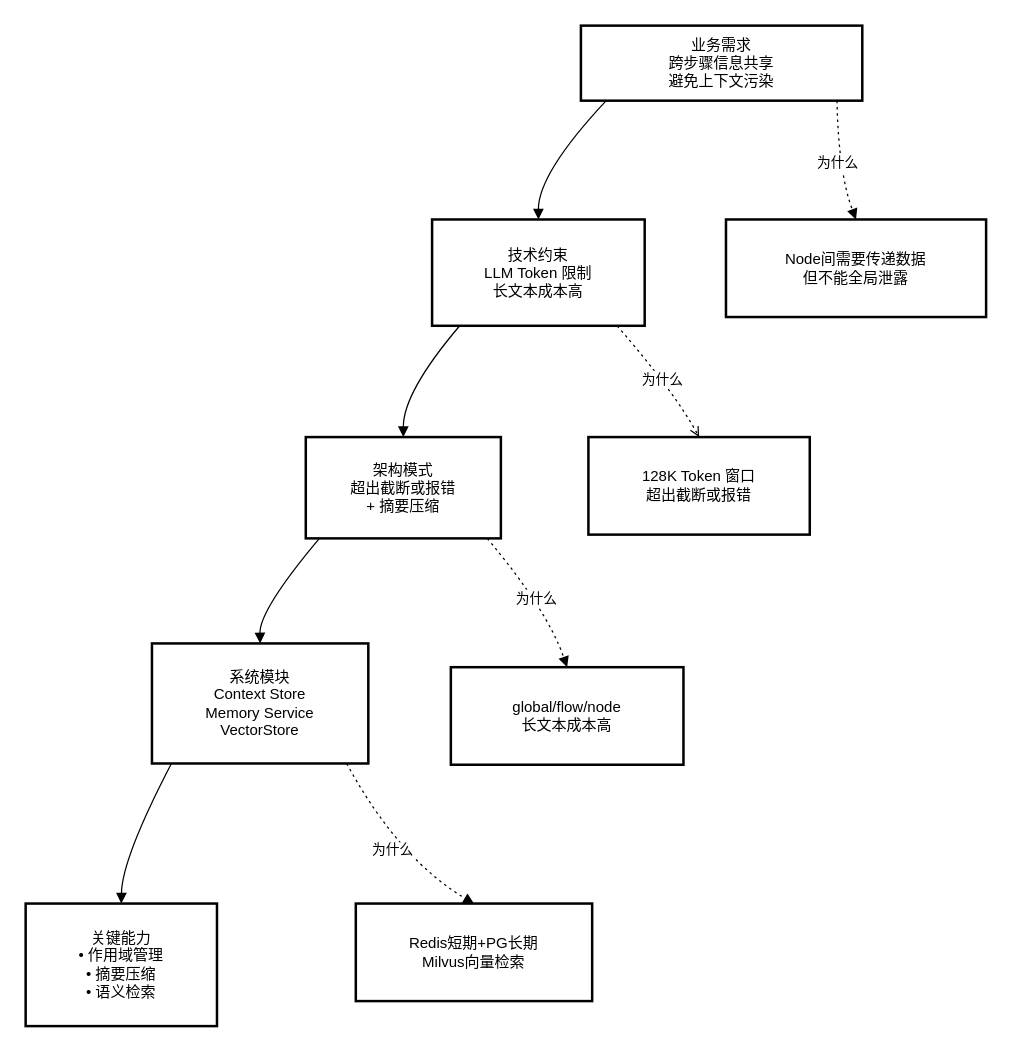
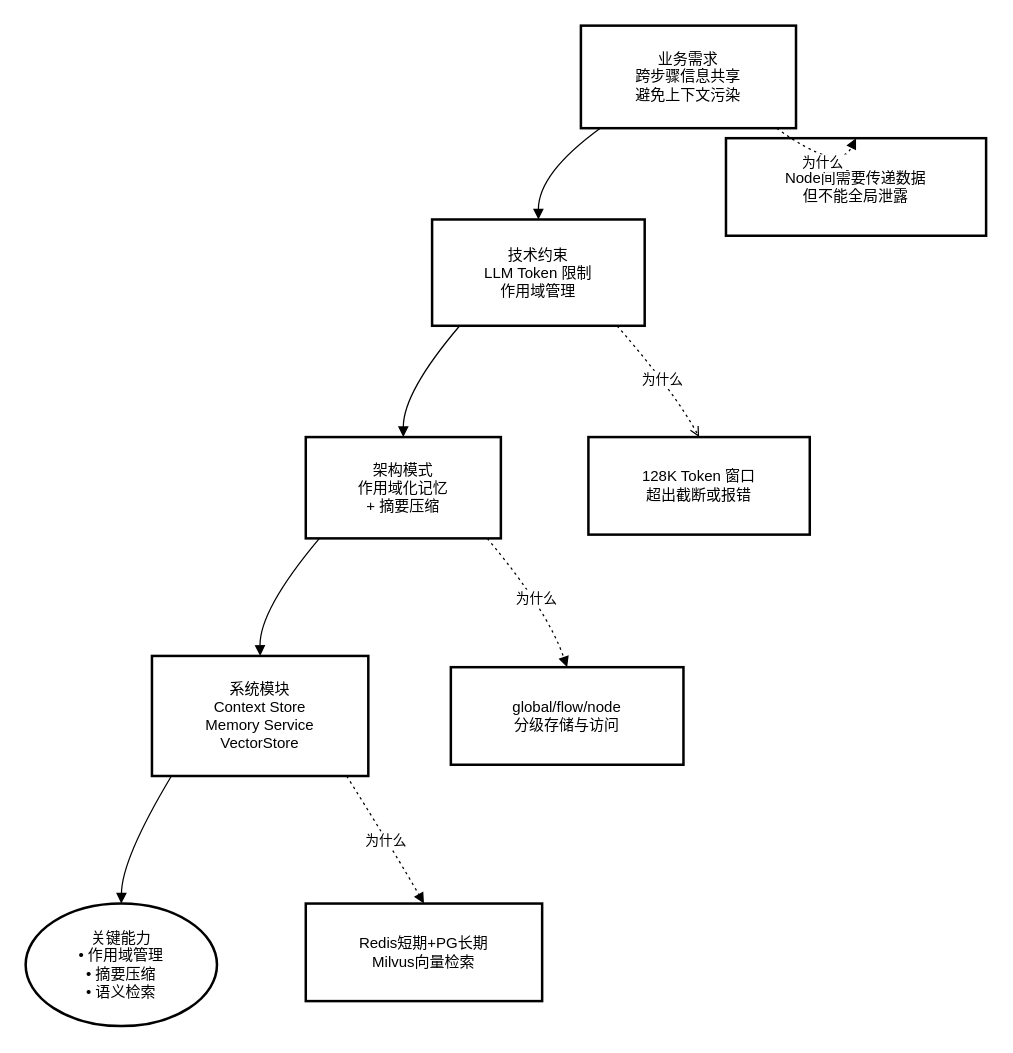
  <mxCell id="0" />
  <mxCell id="1" parent="0" />
- <mxCell id="2" value="业务需求&#10;跨步骤信息共享&#10;避免上下文污染" style="whiteSpace=wrap;strokeWidth=2;" vertex="1" parent="1"><mxGeometry x="464" y="20" width="225" height="60" as="geometry" /></mxCell>
- <mxCell id="3" value="技术约束&#10;LLM Token 限制&#10;长文本成本高" style="whiteSpace=wrap;strokeWidth=2;" vertex="1" parent="1"><mxGeometry x="345" y="175" width="170" height="85" as="geometry" /></mxCell>
- <mxCell id="4" value="架构模式&#10;超出截断或报错&#10;+ 摘要压缩" style="whiteSpace=wrap;strokeWidth=2;" vertex="1" parent="1"><mxGeometry x="244" y="349" width="156" height="81" as="geometry" /></mxCell>
- <mxCell id="5" value="系统模块&#10;Context Store&#10;Memory Service&#10;VectorStore" style="whiteSpace=wrap;strokeWidth=2;" vertex="1" parent="1"><mxGeometry x="121" y="514" width="173" height="96" as="geometry" /></mxCell>
- <mxCell id="6" value="关键能力&#10;• 作用域管理&#10;• 摘要压缩&#10;• 语义检索" style="whiteSpace=wrap;strokeWidth=2;" vertex="1" parent="1"><mxGeometry x="20" y="722" width="153" height="98" as="geometry" /></mxCell>
- <mxCell id="7" value="Node间需要传递数据&#10;但不能全局泄露" style="whiteSpace=wrap;strokeWidth=2;" vertex="1" parent="1"><mxGeometry x="580" y="175" width="208" height="78" as="geometry" /></mxCell>
+ <mxCell id="2" value="业务需求&#10;跨步骤信息共享&#10;避免上下文污染" style="whiteSpace=wrap;strokeWidth=2;" vertex="1" parent="1"><mxGeometry x="464" y="20" width="172" height="82" as="geometry" /></mxCell>
+ <mxCell id="3" value="技术约束&#10;LLM Token 限制&#10;作用域管理" style="whiteSpace=wrap;strokeWidth=2;" vertex="1" parent="1"><mxGeometry x="345" y="175" width="170" height="85" as="geometry" /></mxCell>
+ <mxCell id="4" value="架构模式&#10;作用域化记忆&#10;+ 摘要压缩" style="whiteSpace=wrap;strokeWidth=2;" vertex="1" parent="1"><mxGeometry x="244" y="349" width="156" height="81" as="geometry" /></mxCell>
+ <mxCell id="5" value="系统模块&#10;Context Store&#10;Memory Service&#10;VectorStore" style="whiteSpace=wrap;strokeWidth=2;" vertex="1" parent="1"><mxGeometry x="121" y="524" width="173" height="96" as="geometry" /></mxCell>
+ <mxCell id="6" value="关键能力&#10;• 作用域管理&#10;• 摘要压缩&#10;• 语义检索" style="ellipse;whiteSpace=wrap;strokeWidth=2;" vertex="1" parent="1"><mxGeometry x="20" y="722" width="153" height="98" as="geometry" /></mxCell>
+ <mxCell id="7" value="Node间需要传递数据&#10;但不能全局泄露" style="whiteSpace=wrap;strokeWidth=2;" vertex="1" parent="1"><mxGeometry x="580" y="110" width="208" height="78" as="geometry" /></mxCell>
  <mxCell id="8" value="128K Token 窗口&#10;超出截断或报错" style="whiteSpace=wrap;strokeWidth=2;" vertex="1" parent="1"><mxGeometry x="470" y="349" width="177" height="78" as="geometry" /></mxCell>
- <mxCell id="9" value="global/flow/node&#10;长文本成本高" style="whiteSpace=wrap;strokeWidth=2;" vertex="1" parent="1"><mxGeometry x="360" y="533" width="186" height="78" as="geometry" /></mxCell>
- <mxCell id="10" value="Redis短期+PG长期&#10;Milvus向量检索" style="whiteSpace=wrap;strokeWidth=2;" vertex="1" parent="1"><mxGeometry x="284" y="722" width="189" height="78" as="geometry" /></mxCell>
+ <mxCell id="9" value="global/flow/node&#10;分级存储与访问" style="whiteSpace=wrap;strokeWidth=2;" vertex="1" parent="1"><mxGeometry x="360" y="533" width="186" height="78" as="geometry" /></mxCell>
+ <mxCell id="10" value="Redis短期+PG长期&#10;Milvus向量检索" style="whiteSpace=wrap;strokeWidth=2;" vertex="1" parent="1"><mxGeometry x="244" y="722" width="189" height="78" as="geometry" /></mxCell>
  <mxCell id="11" value="" style="curved=1;startArrow=none;endArrow=block;exitX=0.09;exitY=1;entryX=0.5;entryY=0;rounded=0;" edge="1" parent="1" source="2" target="3"><mxGeometry relative="1" as="geometry"><Array as="points"><mxPoint x="430" y="138" /></Array></mxGeometry></mxCell>
  <mxCell id="12" value="" style="curved=1;startArrow=none;endArrow=block;exitX=0.13;exitY=1;entryX=0.5;entryY=0;rounded=0;" edge="1" parent="1" source="3" target="4"><mxGeometry relative="1" as="geometry"><Array as="points"><mxPoint x="322" y="313" /></Array></mxGeometry></mxCell>
  <mxCell id="13" value="" style="curved=1;startArrow=none;endArrow=block;exitX=0.07;exitY=1;entryX=0.5;entryY=0;rounded=0;" edge="1" parent="1" source="4" target="5"><mxGeometry relative="1" as="geometry"><Array as="points"><mxPoint x="207" y="487" /></Array></mxGeometry></mxCell>
  <mxCell id="14" value="" style="curved=1;startArrow=none;endArrow=block;exitX=0.09;exitY=1;entryX=0.5;entryY=0;rounded=0;" edge="1" parent="1" source="5" target="6"><mxGeometry relative="1" as="geometry"><Array as="points"><mxPoint x="97" y="686" /></Array></mxGeometry></mxCell>
  <mxCell id="15" value="为什么" style="curved=1;dashed=1;dashPattern=2 3;startArrow=none;endArrow=block;exitX=0.91;exitY=1;entryX=0.5;entryY=-0.01;rounded=0;" edge="1" parent="1" source="2" target="7"><mxGeometry relative="1" as="geometry"><Array as="points"><mxPoint x="670" y="138" /></Array></mxGeometry></mxCell>
  <mxCell id="16" value="为什么" style="curved=1;dashed=1;dashPattern=2 3;startArrow=none;endArrow=open;exitX=0.87;exitY=1;entryX=0.5;entryY=0;rounded=0;" edge="1" parent="1" source="3" target="8"><mxGeometry relative="1" as="geometry"><Array as="points"><mxPoint x="539" y="313" /></Array></mxGeometry></mxCell>
  <mxCell id="17" value="为什么" style="curved=1;dashed=1;dashPattern=2 3;startArrow=none;endArrow=block;exitX=0.93;exitY=1;entryX=0.5;entryY=-0.01;rounded=0;" edge="1" parent="1" source="4" target="9"><mxGeometry relative="1" as="geometry"><Array as="points"><mxPoint x="437" y="487" /></Array></mxGeometry></mxCell>
  <mxCell id="18" value="为什么" style="curved=1;dashed=1;dashPattern=2 3;startArrow=none;endArrow=block;exitX=0.9;exitY=1;entryX=0.5;entryY=0;rounded=0;" edge="1" parent="1" source="5" target="10"><mxGeometry relative="1" as="geometry"><Array as="points"><mxPoint x="318" y="686" /></Array></mxGeometry></mxCell>
